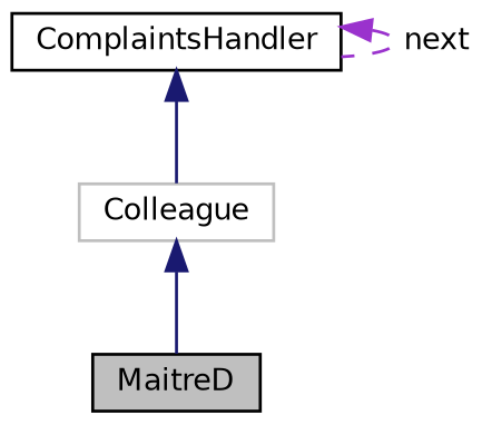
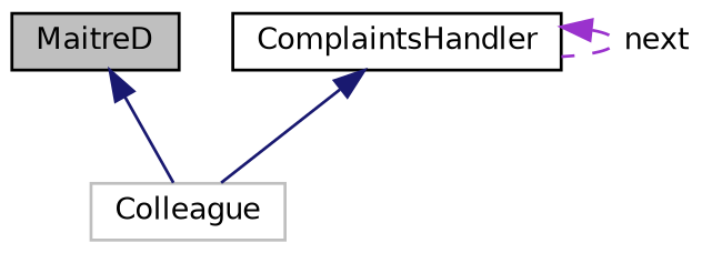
  digraph {
    node [color=black fillcolor=white fontname=Helvetica fontsize=10 shape=record style=filled]
    edge [color=midnightblue dir=back fontname=Helvetica fontsize=10 labelfontname=Helvetica labelfontsize=10 style=solid]
    n1 [fillcolor=grey75 fontcolor=black height=0.2 label=MaitreD width=0.4]
    n2 [color=grey75 height=0.2 label=Colleague width=0.4]
    n3 [height=0.2 label=ComplaintsHandler width=0.4]
-   n2 -> n1
+   n1 -> n2
    n3 -> n2
    n3 -> n3 [color=darkorchid3 label=" next" style=dashed]
  }
